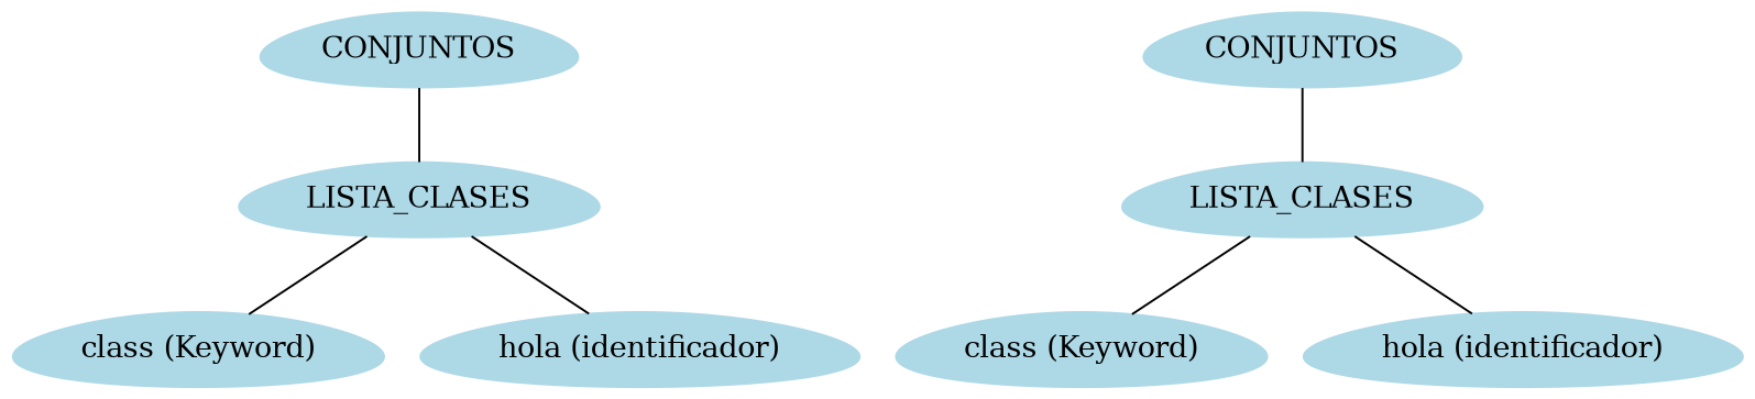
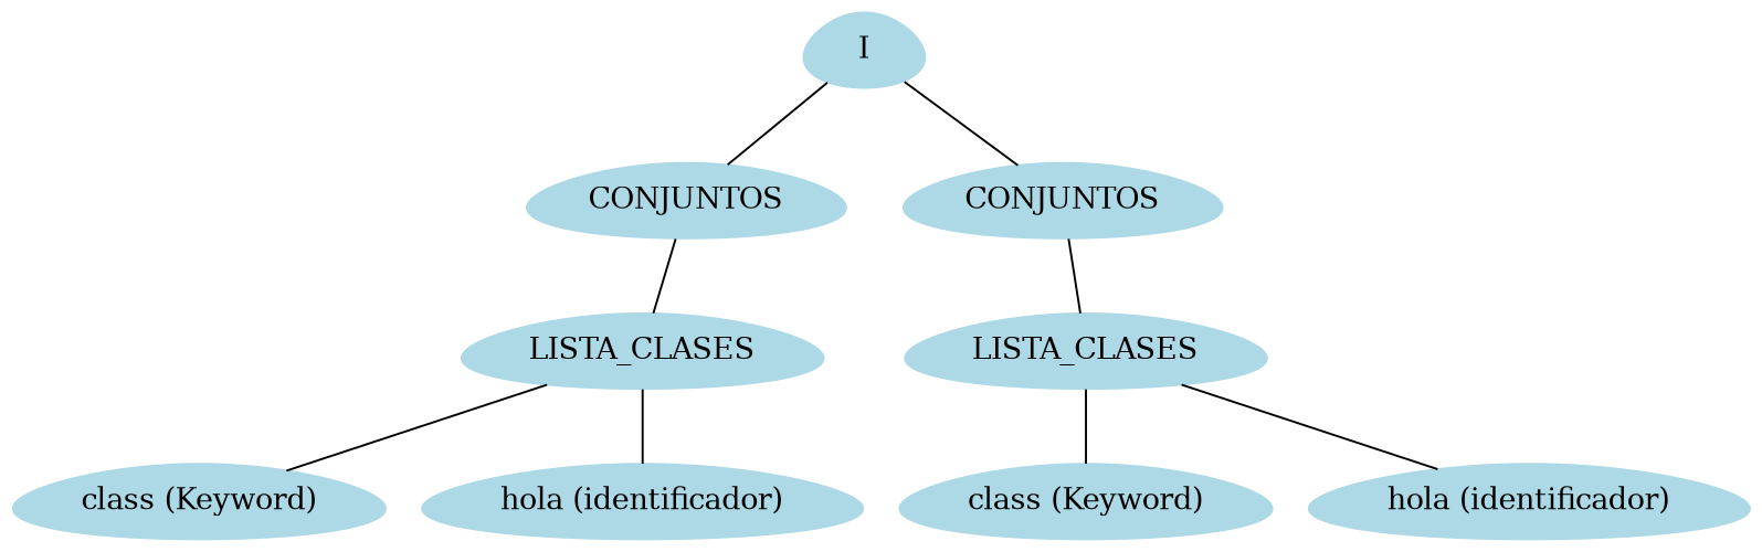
  graph {
    node [color=lightblue shape=egg style=filled]
+   n1 [label=I]
    n2 [label=CONJUNTOS]
    n3 [label=CONJUNTOS]
    n4 [label=LISTA_CLASES]
    n5 [label="class (Keyword)"]
    n6 [label="hola (identificador)"]
    n7 [label=LISTA_CLASES]
    n8 [label="class (Keyword)"]
    n9 [label="hola (identificador)"]
+   n1 -- n2
+   n1 -- n3
    n2 -- n4
    n3 -- n7
    n4 -- n5
    n4 -- n6
    n7 -- n8
    n7 -- n9
  }
